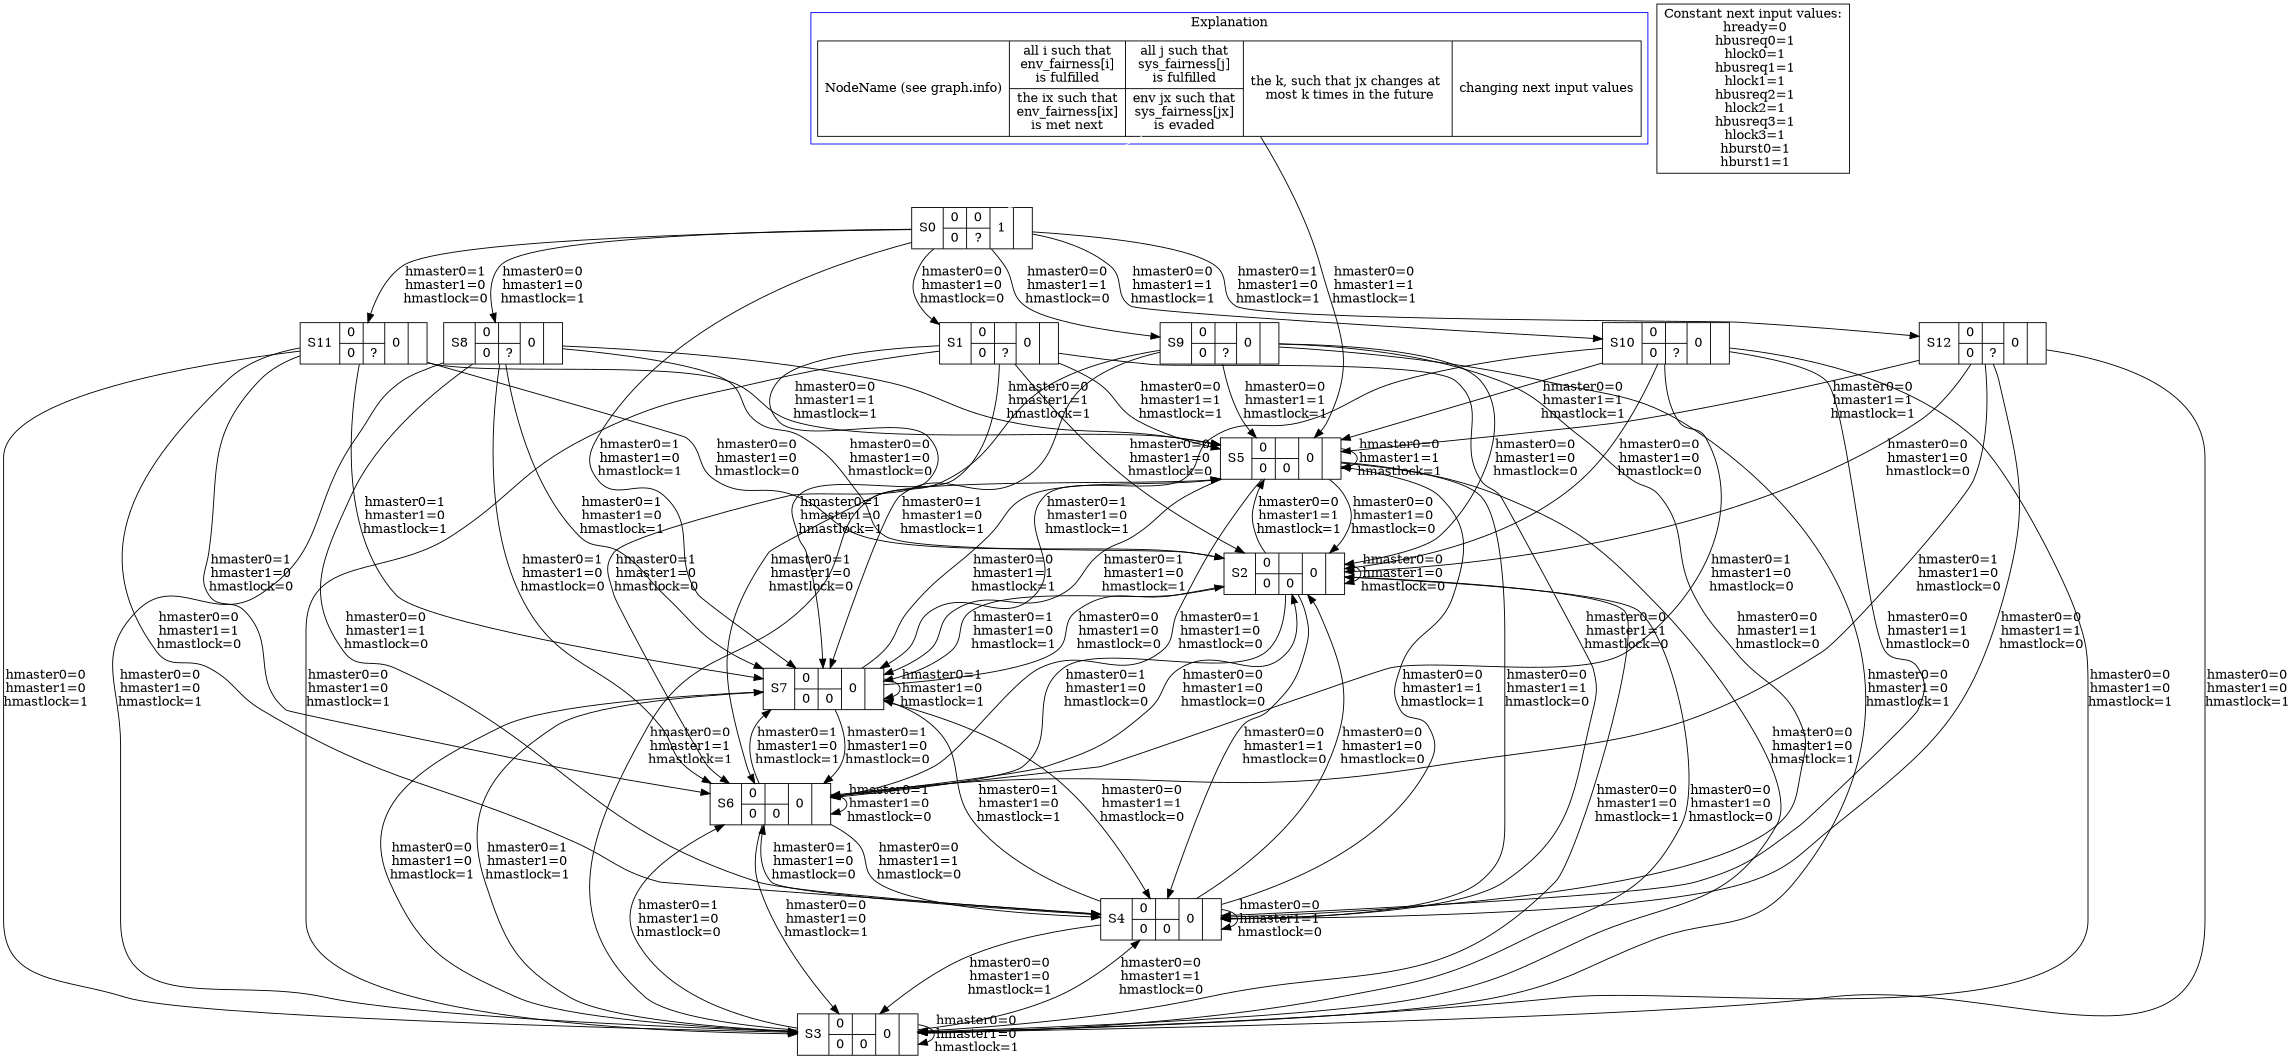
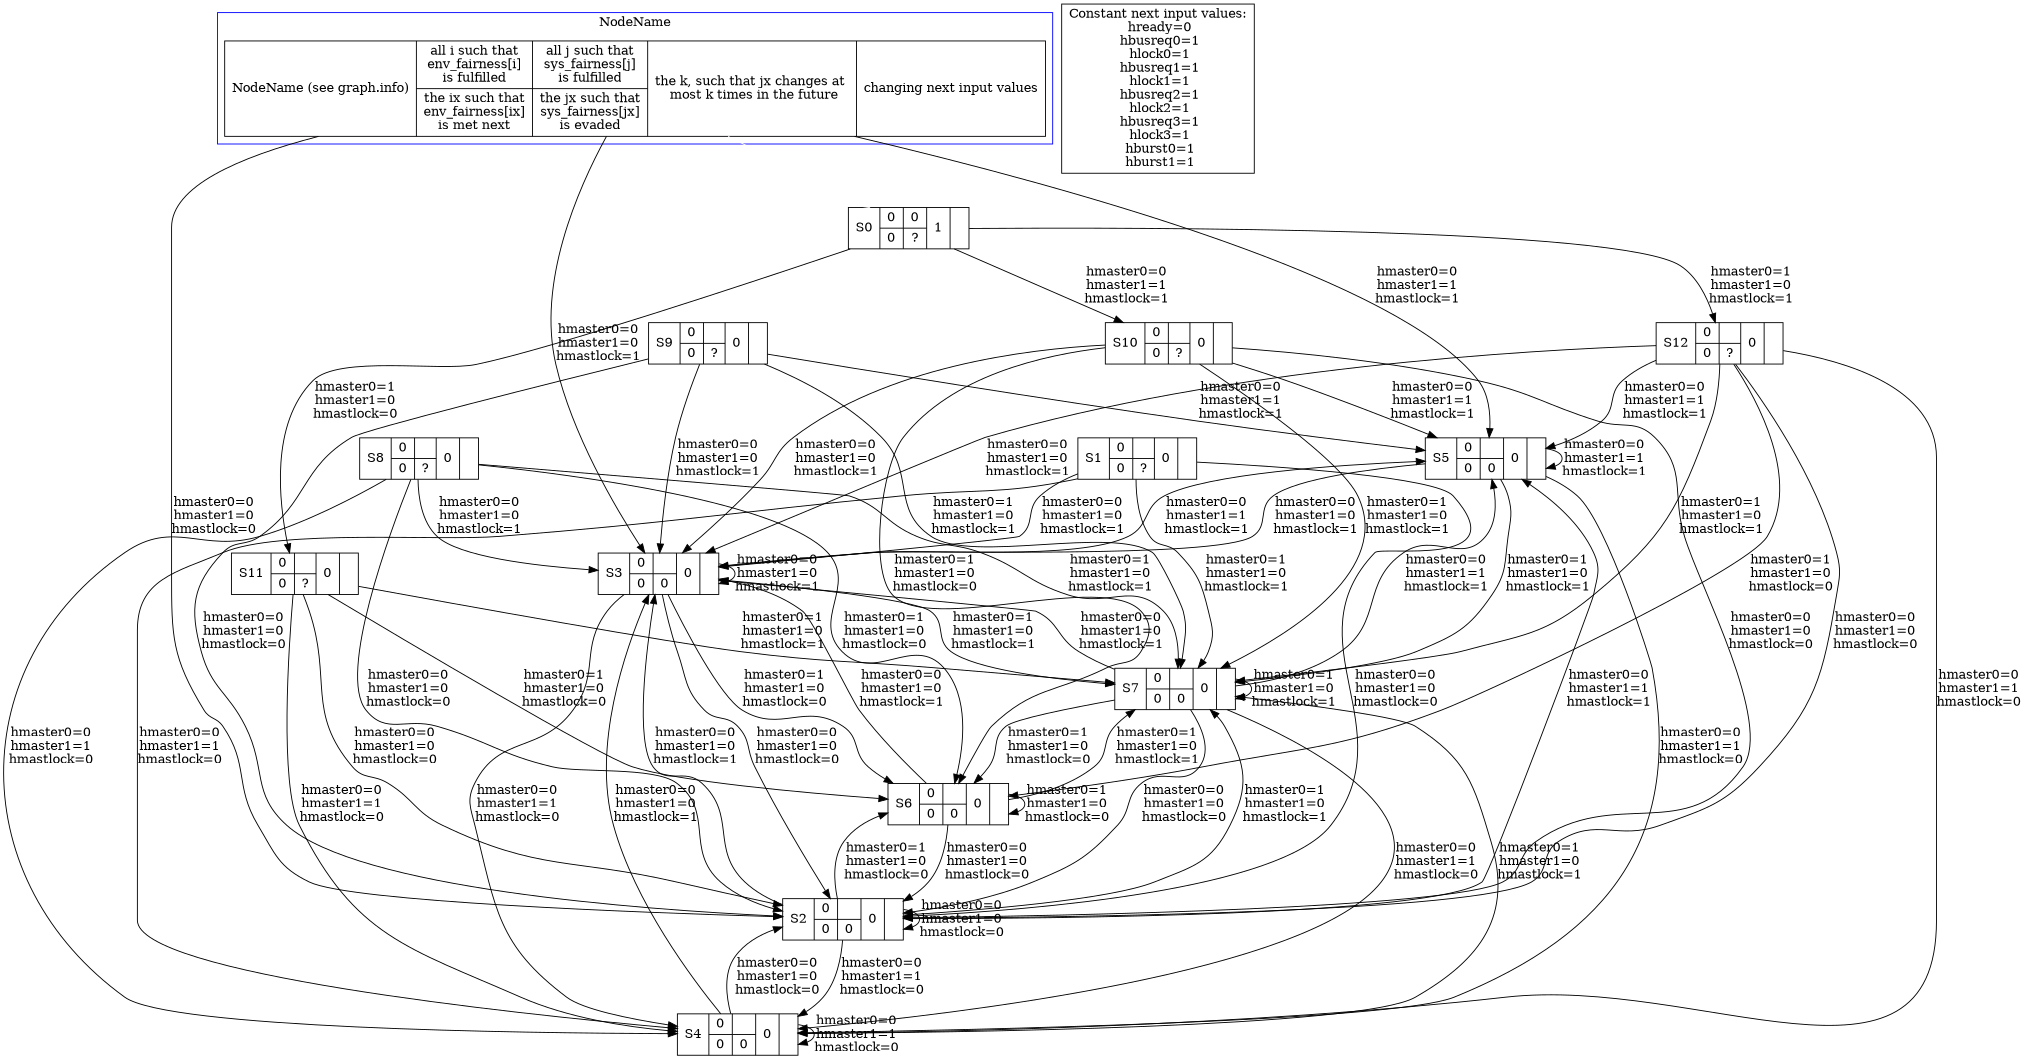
  digraph {
    rankdir=TB
    node [shape=record]
-   n1 [label="NodeName (see graph.info)|{all i such that\nenv_fairness[i]\nis fulfilled|the ix such that\nenv_fairness[ix]\nis met next}|{all j such that\nsys_fairness[j]\nis fulfilled|env jx such that\nsys_fairness[jx]\nis evaded}| the k, such that jx changes at \n most k times in the future|changing next input values"]
+   n1 [label="NodeName (see graph.info)|{all i such that\nenv_fairness[i]\nis fulfilled|the ix such that\nenv_fairness[ix]\nis met next}|{all j such that\nsys_fairness[j]\nis fulfilled|the jx such that\nsys_fairness[jx]\nis evaded}| the k, such that jx changes at \n most k times in the future|changing next input values"]
    n2 [label="S0 | {0 | 0} | {0 | ?} | 1 | "]
    n3 [label="S5 | {0 | 0} | { | 0} | 0 | "]
    n4 [label="S1 | {0 | 0} | { | ?} | 0 | "]
    n5 [label="S8 | {0 | 0} | { | ?} | 0 | "]
    n6 [label="S9 | {0 | 0} | { | ?} | 0 | "]
    n7 [label="S10 | {0 | 0} | { | ?} | 0 | "]
    n8 [label="S11 | {0 | 0} | { | ?} | 0 | "]
    n9 [label="S12 | {0 | 0} | { | ?} | 0 | "]
    n10 [label="S2 | {0 | 0} | { | 0} | 0 | "]
    n11 [label="S3 | {0 | 0} | { | 0} | 0 | "]
    n12 [label="S4 | {0 | 0} | { | 0} | 0 | "]
    n13 [label="S6 | {0 | 0} | { | 0} | 0 | "]
    n14 [label="S7 | {0 | 0} | { | 0} | 0 | "]
    n15 [label="Constant next input values:\n hready=0\n hbusreq0=1\n hlock0=1\n hbusreq1=1\n hlock1=1\n hbusreq2=1\n hlock2=1\n hbusreq3=1\n hlock3=1\n hburst0=1\n hburst1=1\n "]
    subgraph cluster_1 {
      color=blue
-     label=Explanation
+     label=NodeName
      n1
    }
    n1 -> n2 [color=white]
    n1 -> n3 [label="hmaster0=0\nhmaster1=1\nhmastlock=1\n"]
-   n2 -> n4 [label="hmaster0=0\nhmaster1=0\nhmastlock=0\n"]
-   n2 -> n5 [label="hmaster0=0\nhmaster1=0\nhmastlock=1\n"]
-   n2 -> n6 [label="hmaster0=0\nhmaster1=1\nhmastlock=0\n"]
    n2 -> n7 [label="hmaster0=0\nhmaster1=1\nhmastlock=1\n"]
    n2 -> n8 [label="hmaster0=1\nhmaster1=0\nhmastlock=0\n"]
    n2 -> n9 [label="hmaster0=1\nhmaster1=0\nhmastlock=1\n"]
    n3 -> n3 [label="hmaster0=0\nhmaster1=1\nhmastlock=1\n"]
-   n3 -> n10 [label="hmaster0=0\nhmaster1=0\nhmastlock=0\n"]
+   n1 -> n10 [label="hmaster0=0\nhmaster1=0\nhmastlock=0\n"]
    n3 -> n11 [label="hmaster0=0\nhmaster1=0\nhmastlock=1\n"]
    n3 -> n12 [label="hmaster0=0\nhmaster1=1\nhmastlock=0\n"]
-   n3 -> n13 [label="hmaster0=1\nhmaster1=0\nhmastlock=0\n"]
    n3 -> n14 [label="hmaster0=1\nhmaster1=0\nhmastlock=1\n"]
-   n4 -> n3 [label="hmaster0=0\nhmaster1=1\nhmastlock=1\n"]
    n4 -> n10 [label="hmaster0=0\nhmaster1=0\nhmastlock=0\n"]
    n4 -> n11 [label="hmaster0=0\nhmaster1=0\nhmastlock=1\n"]
    n4 -> n12 [label="hmaster0=0\nhmaster1=1\nhmastlock=0\n"]
-   n4 -> n13 [label="hmaster0=1\nhmaster1=0\nhmastlock=0\n"]
    n4 -> n14 [label="hmaster0=1\nhmaster1=0\nhmastlock=1\n"]
-   n5 -> n3 [label="hmaster0=0\nhmaster1=1\nhmastlock=1\n"]
    n5 -> n10 [label="hmaster0=0\nhmaster1=0\nhmastlock=0\n"]
    n5 -> n11 [label="hmaster0=0\nhmaster1=0\nhmastlock=1\n"]
    n5 -> n12 [label="hmaster0=0\nhmaster1=1\nhmastlock=0\n"]
    n5 -> n13 [label="hmaster0=1\nhmaster1=0\nhmastlock=0\n"]
    n5 -> n14 [label="hmaster0=1\nhmaster1=0\nhmastlock=1\n"]
    n6 -> n3 [label="hmaster0=0\nhmaster1=1\nhmastlock=1\n"]
    n6 -> n10 [label="hmaster0=0\nhmaster1=0\nhmastlock=0\n"]
    n6 -> n11 [label="hmaster0=0\nhmaster1=0\nhmastlock=1\n"]
-   n6 -> n12 [label="hmaster0=0\nhmaster1=1\nhmastlock=0\n"]
-   n6 -> n13 [label="hmaster0=1\nhmaster1=0\nhmastlock=0\n"]
    n6 -> n14 [label="hmaster0=1\nhmaster1=0\nhmastlock=1\n"]
    n7 -> n3 [label="hmaster0=0\nhmaster1=1\nhmastlock=1\n"]
    n7 -> n10 [label="hmaster0=0\nhmaster1=0\nhmastlock=0\n"]
    n7 -> n11 [label="hmaster0=0\nhmaster1=0\nhmastlock=1\n"]
-   n7 -> n12 [label="hmaster0=0\nhmaster1=1\nhmastlock=0\n"]
    n7 -> n13 [label="hmaster0=1\nhmaster1=0\nhmastlock=0\n"]
    n7 -> n14 [label="hmaster0=1\nhmaster1=0\nhmastlock=1\n"]
-   n8 -> n3 [label="hmaster0=0\nhmaster1=1\nhmastlock=1\n"]
    n8 -> n10 [label="hmaster0=0\nhmaster1=0\nhmastlock=0\n"]
-   n8 -> n11 [label="hmaster0=0\nhmaster1=0\nhmastlock=1\n"]
+   n1 -> n11 [label="hmaster0=0\nhmaster1=0\nhmastlock=1\n"]
    n8 -> n12 [label="hmaster0=0\nhmaster1=1\nhmastlock=0\n"]
    n8 -> n13 [label="hmaster0=1\nhmaster1=0\nhmastlock=0\n"]
    n8 -> n14 [label="hmaster0=1\nhmaster1=0\nhmastlock=1\n"]
    n9 -> n3 [label="hmaster0=0\nhmaster1=1\nhmastlock=1\n"]
    n9 -> n10 [label="hmaster0=0\nhmaster1=0\nhmastlock=0\n"]
    n9 -> n11 [label="hmaster0=0\nhmaster1=0\nhmastlock=1\n"]
    n9 -> n12 [label="hmaster0=0\nhmaster1=1\nhmastlock=0\n"]
    n9 -> n13 [label="hmaster0=1\nhmaster1=0\nhmastlock=0\n"]
-   n2 -> n14 [label="hmaster0=1\nhmaster1=0\nhmastlock=1\n"]
+   n9 -> n14 [label="hmaster0=1\nhmaster1=0\nhmastlock=1\n"]
    n10 -> n3 [label="hmaster0=0\nhmaster1=1\nhmastlock=1\n"]
    n10 -> n10 [label="hmaster0=0\nhmaster1=0\nhmastlock=0\n"]
    n10 -> n11 [label="hmaster0=0\nhmaster1=0\nhmastlock=1\n"]
    n10 -> n12 [label="hmaster0=0\nhmaster1=1\nhmastlock=0\n"]
    n10 -> n13 [label="hmaster0=1\nhmaster1=0\nhmastlock=0\n"]
    n10 -> n14 [label="hmaster0=1\nhmaster1=0\nhmastlock=1\n"]
    n11 -> n3 [label="hmaster0=0\nhmaster1=1\nhmastlock=1\n"]
    n11 -> n10 [label="hmaster0=0\nhmaster1=0\nhmastlock=0\n"]
    n11 -> n11 [label="hmaster0=0\nhmaster1=0\nhmastlock=1\n"]
    n11 -> n12 [label="hmaster0=0\nhmaster1=1\nhmastlock=0\n"]
    n11 -> n13 [label="hmaster0=1\nhmaster1=0\nhmastlock=0\n"]
    n11 -> n14 [label="hmaster0=1\nhmaster1=0\nhmastlock=1\n"]
-   n12 -> n3 [label="hmaster0=0\nhmaster1=1\nhmastlock=1\n"]
    n12 -> n10 [label="hmaster0=0\nhmaster1=0\nhmastlock=0\n"]
    n12 -> n11 [label="hmaster0=0\nhmaster1=0\nhmastlock=1\n"]
    n12 -> n12 [label="hmaster0=0\nhmaster1=1\nhmastlock=0\n"]
-   n12 -> n13 [label="hmaster0=1\nhmaster1=0\nhmastlock=0\n"]
    n12 -> n14 [label="hmaster0=1\nhmaster1=0\nhmastlock=1\n"]
    n13 -> n10 [label="hmaster0=0\nhmaster1=0\nhmastlock=0\n"]
    n13 -> n11 [label="hmaster0=0\nhmaster1=0\nhmastlock=1\n"]
-   n13 -> n12 [label="hmaster0=0\nhmaster1=1\nhmastlock=0\n"]
    n13 -> n13 [label="hmaster0=1\nhmaster1=0\nhmastlock=0\n"]
    n13 -> n14 [label="hmaster0=1\nhmaster1=0\nhmastlock=1\n"]
    n14 -> n3 [label="hmaster0=0\nhmaster1=1\nhmastlock=1\n"]
    n14 -> n10 [label="hmaster0=0\nhmaster1=0\nhmastlock=0\n"]
    n14 -> n11 [label="hmaster0=0\nhmaster1=0\nhmastlock=1\n"]
    n14 -> n12 [label="hmaster0=0\nhmaster1=1\nhmastlock=0\n"]
    n14 -> n13 [label="hmaster0=1\nhmaster1=0\nhmastlock=0\n"]
    n14 -> n14 [label="hmaster0=1\nhmaster1=0\nhmastlock=1\n"]
  }
